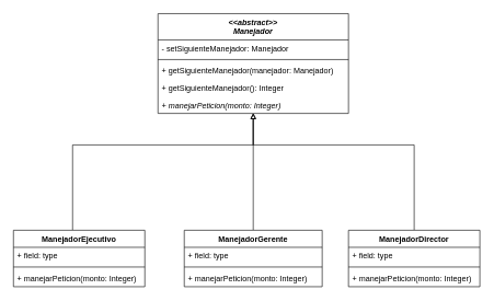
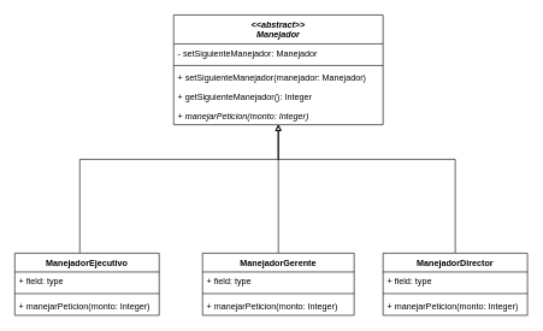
  <mxCell id="0" />
  <mxCell id="1" parent="0" />
  <mxCell id="2" value="&lt;&lt;abstract&gt;&gt;&#10;Manejador" style="swimlane;fontStyle=3;align=center;verticalAlign=top;childLayout=stackLayout;horizontal=1;startSize=40;horizontalStack=0;resizeParent=1;resizeParentMax=0;resizeLast=0;collapsible=1;marginBottom=0;" vertex="1" parent="1"><mxGeometry x="240" y="20" width="290" height="152" as="geometry" /></mxCell>
  <mxCell id="3" value="- setSiguienteManejador: Manejador" style="text;strokeColor=none;fillColor=none;align=left;verticalAlign=top;spacingLeft=4;spacingRight=4;overflow=hidden;rotatable=0;points=[[0,0.5],[1,0.5]];portConstraint=eastwest;" vertex="1" parent="2"><mxGeometry y="40" width="290" height="26" as="geometry" /></mxCell>
  <mxCell id="4" value="" style="line;strokeWidth=1;fillColor=none;align=left;verticalAlign=middle;spacingTop=-1;spacingLeft=3;spacingRight=3;rotatable=0;labelPosition=right;points=[];portConstraint=eastwest;" vertex="1" parent="2"><mxGeometry y="66" width="290" height="8" as="geometry" /></mxCell>
- <mxCell id="5" value="+ getSiguienteManejador(manejador: Manejador)" style="text;strokeColor=none;fillColor=none;align=left;verticalAlign=top;spacingLeft=4;spacingRight=4;overflow=hidden;rotatable=0;points=[[0,0.5],[1,0.5]];portConstraint=eastwest;fontStyle=0" vertex="1" parent="2"><mxGeometry y="74" width="290" height="26" as="geometry" /></mxCell>
+ <mxCell id="5" value="+ setSiguienteManejador(manejador: Manejador)" style="text;strokeColor=none;fillColor=none;align=left;verticalAlign=top;spacingLeft=4;spacingRight=4;overflow=hidden;rotatable=0;points=[[0,0.5],[1,0.5]];portConstraint=eastwest;fontStyle=0" vertex="1" parent="2"><mxGeometry y="74" width="290" height="26" as="geometry" /></mxCell>
  <mxCell id="6" value="+ getSiguienteManejador(): Integer" style="text;strokeColor=none;fillColor=none;align=left;verticalAlign=top;spacingLeft=4;spacingRight=4;overflow=hidden;rotatable=0;points=[[0,0.5],[1,0.5]];portConstraint=eastwest;fontStyle=0" vertex="1" parent="2"><mxGeometry y="100" width="290" height="26" as="geometry" /></mxCell>
  <mxCell id="7" value="+ manejarPeticion(monto: Integer)" style="text;strokeColor=none;fillColor=none;align=left;verticalAlign=top;spacingLeft=4;spacingRight=4;overflow=hidden;rotatable=0;points=[[0,0.5],[1,0.5]];portConstraint=eastwest;fontStyle=2" vertex="1" parent="2"><mxGeometry y="126" width="290" height="26" as="geometry" /></mxCell>
  <mxCell id="8" style="edgeStyle=orthogonalEdgeStyle;rounded=0;orthogonalLoop=1;jettySize=auto;html=1;endArrow=block;endFill=0;" edge="1" parent="1" source="9" target="2"><mxGeometry relative="1" as="geometry"><Array as="points"><mxPoint x="110" y="220" /><mxPoint x="385" y="220" /></Array></mxGeometry></mxCell>
  <mxCell id="9" value="ManejadorEjecutivo" style="swimlane;fontStyle=1;align=center;verticalAlign=top;childLayout=stackLayout;horizontal=1;startSize=26;horizontalStack=0;resizeParent=1;resizeParentMax=0;resizeLast=0;collapsible=1;marginBottom=0;" vertex="1" parent="1"><mxGeometry x="20" y="350" width="200" height="86" as="geometry" /></mxCell>
  <mxCell id="10" value="+ field: type" style="text;strokeColor=none;fillColor=none;align=left;verticalAlign=top;spacingLeft=4;spacingRight=4;overflow=hidden;rotatable=0;points=[[0,0.5],[1,0.5]];portConstraint=eastwest;" vertex="1" parent="9"><mxGeometry y="26" width="200" height="26" as="geometry" /></mxCell>
  <mxCell id="11" value="" style="line;strokeWidth=1;fillColor=none;align=left;verticalAlign=middle;spacingTop=-1;spacingLeft=3;spacingRight=3;rotatable=0;labelPosition=right;points=[];portConstraint=eastwest;" vertex="1" parent="9"><mxGeometry y="52" width="200" height="8" as="geometry" /></mxCell>
  <mxCell id="12" value="+ manejarPeticion(monto: Integer)" style="text;strokeColor=none;fillColor=none;align=left;verticalAlign=top;spacingLeft=4;spacingRight=4;overflow=hidden;rotatable=0;points=[[0,0.5],[1,0.5]];portConstraint=eastwest;" vertex="1" parent="9"><mxGeometry y="60" width="200" height="26" as="geometry" /></mxCell>
  <mxCell id="13" style="edgeStyle=orthogonalEdgeStyle;rounded=0;orthogonalLoop=1;jettySize=auto;html=1;endArrow=block;endFill=0;" edge="1" parent="1" source="14" target="2"><mxGeometry relative="1" as="geometry" /></mxCell>
  <mxCell id="14" value="ManejadorGerente" style="swimlane;fontStyle=1;align=center;verticalAlign=top;childLayout=stackLayout;horizontal=1;startSize=26;horizontalStack=0;resizeParent=1;resizeParentMax=0;resizeLast=0;collapsible=1;marginBottom=0;" vertex="1" parent="1"><mxGeometry x="280" y="350" width="210" height="86" as="geometry" /></mxCell>
  <mxCell id="15" value="+ field: type" style="text;strokeColor=none;fillColor=none;align=left;verticalAlign=top;spacingLeft=4;spacingRight=4;overflow=hidden;rotatable=0;points=[[0,0.5],[1,0.5]];portConstraint=eastwest;" vertex="1" parent="14"><mxGeometry y="26" width="210" height="26" as="geometry" /></mxCell>
  <mxCell id="16" value="" style="line;strokeWidth=1;fillColor=none;align=left;verticalAlign=middle;spacingTop=-1;spacingLeft=3;spacingRight=3;rotatable=0;labelPosition=right;points=[];portConstraint=eastwest;" vertex="1" parent="14"><mxGeometry y="52" width="210" height="8" as="geometry" /></mxCell>
  <mxCell id="17" value="+ manejarPeticion(monto: Integer)" style="text;strokeColor=none;fillColor=none;align=left;verticalAlign=top;spacingLeft=4;spacingRight=4;overflow=hidden;rotatable=0;points=[[0,0.5],[1,0.5]];portConstraint=eastwest;" vertex="1" parent="14"><mxGeometry y="60" width="210" height="26" as="geometry" /></mxCell>
  <mxCell id="18" style="edgeStyle=orthogonalEdgeStyle;rounded=0;orthogonalLoop=1;jettySize=auto;html=1;endArrow=block;endFill=0;" edge="1" parent="1" source="19" target="2"><mxGeometry relative="1" as="geometry"><Array as="points"><mxPoint x="630" y="220" /><mxPoint x="385" y="220" /></Array></mxGeometry></mxCell>
  <mxCell id="19" value="ManejadorDirector" style="swimlane;fontStyle=1;align=center;verticalAlign=top;childLayout=stackLayout;horizontal=1;startSize=26;horizontalStack=0;resizeParent=1;resizeParentMax=0;resizeLast=0;collapsible=1;marginBottom=0;" vertex="1" parent="1"><mxGeometry x="530" y="350" width="200" height="86" as="geometry" /></mxCell>
  <mxCell id="20" value="+ field: type" style="text;strokeColor=none;fillColor=none;align=left;verticalAlign=top;spacingLeft=4;spacingRight=4;overflow=hidden;rotatable=0;points=[[0,0.5],[1,0.5]];portConstraint=eastwest;" vertex="1" parent="19"><mxGeometry y="26" width="200" height="26" as="geometry" /></mxCell>
  <mxCell id="21" value="" style="line;strokeWidth=1;fillColor=none;align=left;verticalAlign=middle;spacingTop=-1;spacingLeft=3;spacingRight=3;rotatable=0;labelPosition=right;points=[];portConstraint=eastwest;" vertex="1" parent="19"><mxGeometry y="52" width="200" height="8" as="geometry" /></mxCell>
  <mxCell id="22" value="+ manejarPeticion(monto: Integer)" style="text;strokeColor=none;fillColor=none;align=left;verticalAlign=top;spacingLeft=4;spacingRight=4;overflow=hidden;rotatable=0;points=[[0,0.5],[1,0.5]];portConstraint=eastwest;" vertex="1" parent="19"><mxGeometry y="60" width="200" height="26" as="geometry" /></mxCell>
